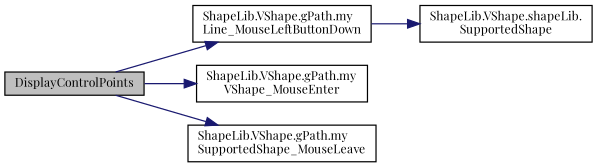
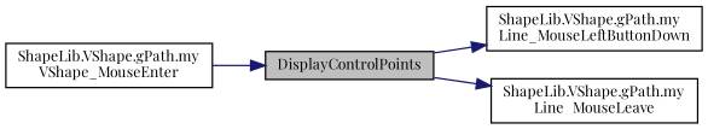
  digraph {
    fontname="Playfair Display"
    rankdir=LR
    node [color=black fillcolor=white fontname="Playfair Display" fontsize=10 shape=record style=filled]
    edge [color=midnightblue fontname="Playfair Display" fontsize=10 labelfontname=Helvetica labelfontsize=10 style=solid]
    n1 [fillcolor=grey75 fontcolor=black height=0.2 label=DisplayControlPoints width=0.4]
    n2 [height=0.2 label="ShapeLib.VShape.gPath.my\lLine_MouseLeftButtonDown" width=0.4]
    n3 [height=0.2 label="ShapeLib.VShape.gPath.my\lVShape_MouseEnter" width=0.4]
-   n4 [height=0.2 label="ShapeLib.VShape.gPath.my\lSupportedShape_MouseLeave" width=0.4]
-   n5 [height=0.2 label="ShapeLib.VShape.shapeLib.\lSupportedShape" width=0.4]
+   n4 [height=0.2 label="ShapeLib.VShape.gPath.my\lLine_MouseLeave" width=0.4]
    n1 -> n2
-   n1 -> n3
+   n3 -> n1
    n1 -> n4
-   n2 -> n5
  }
